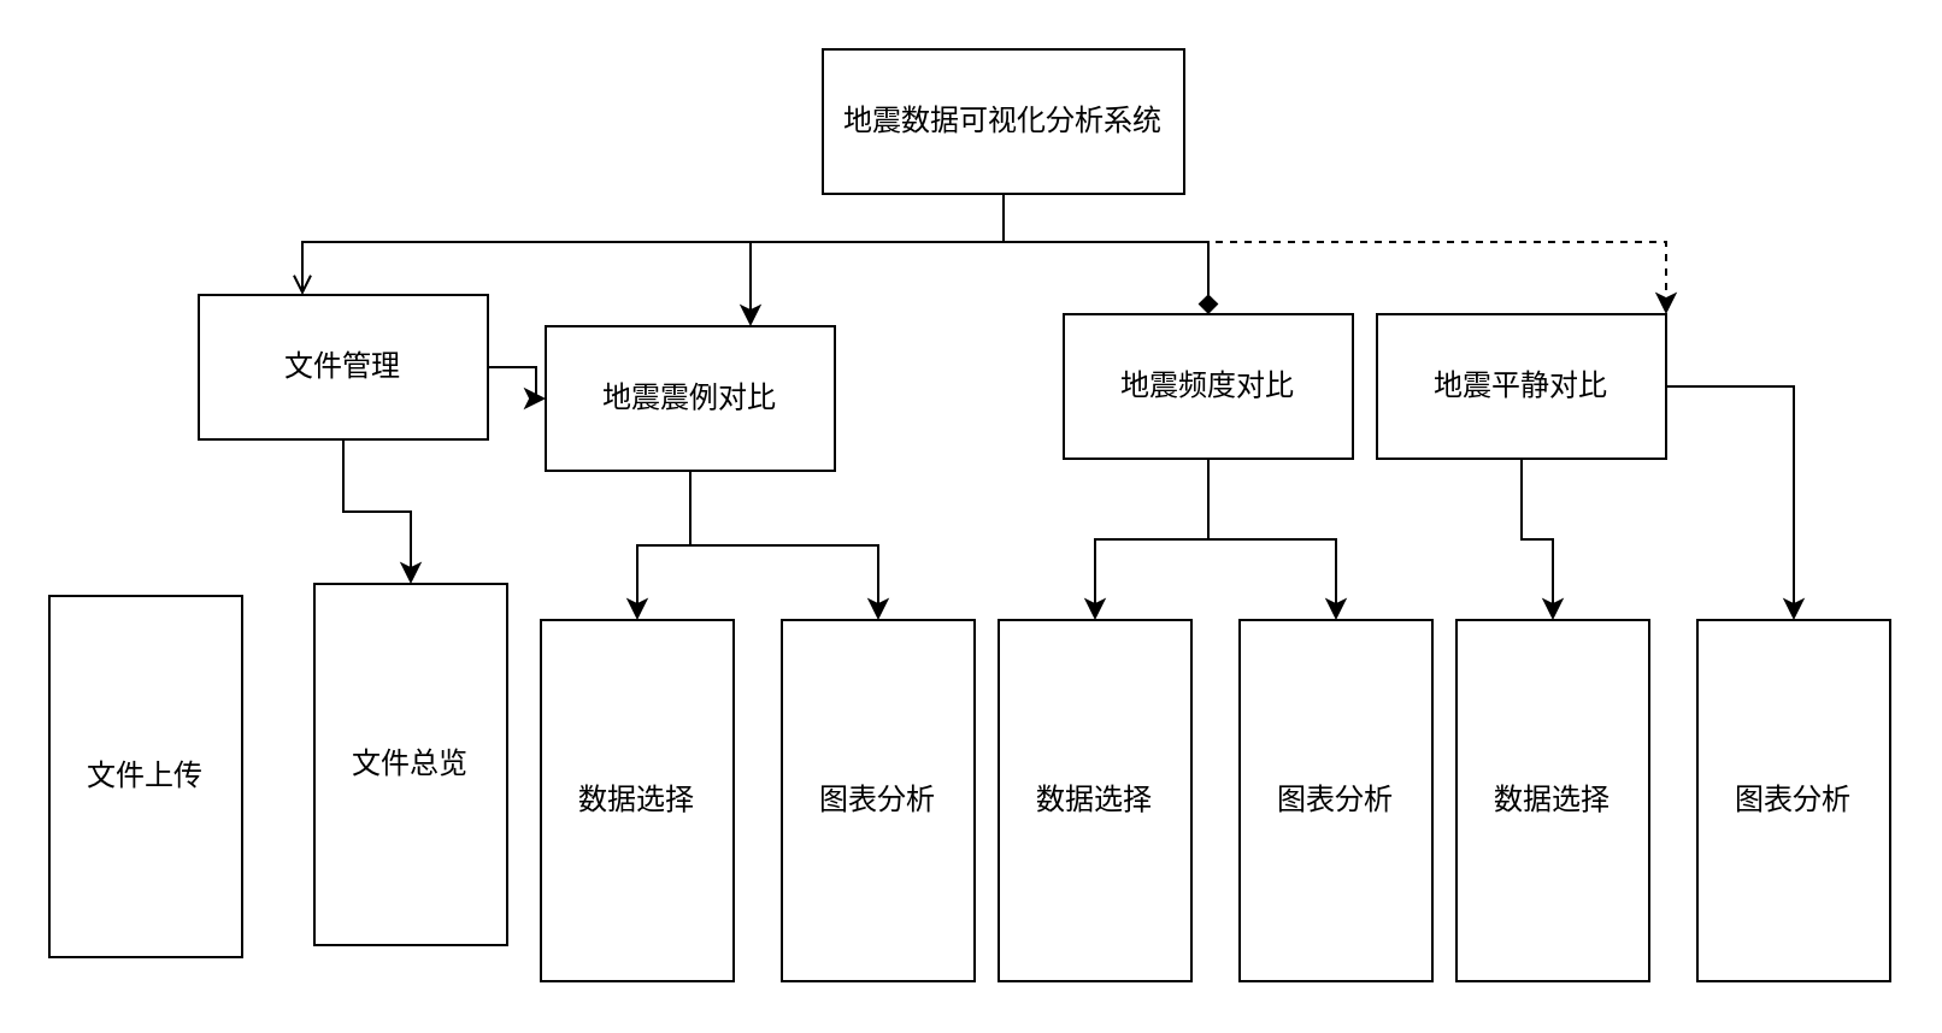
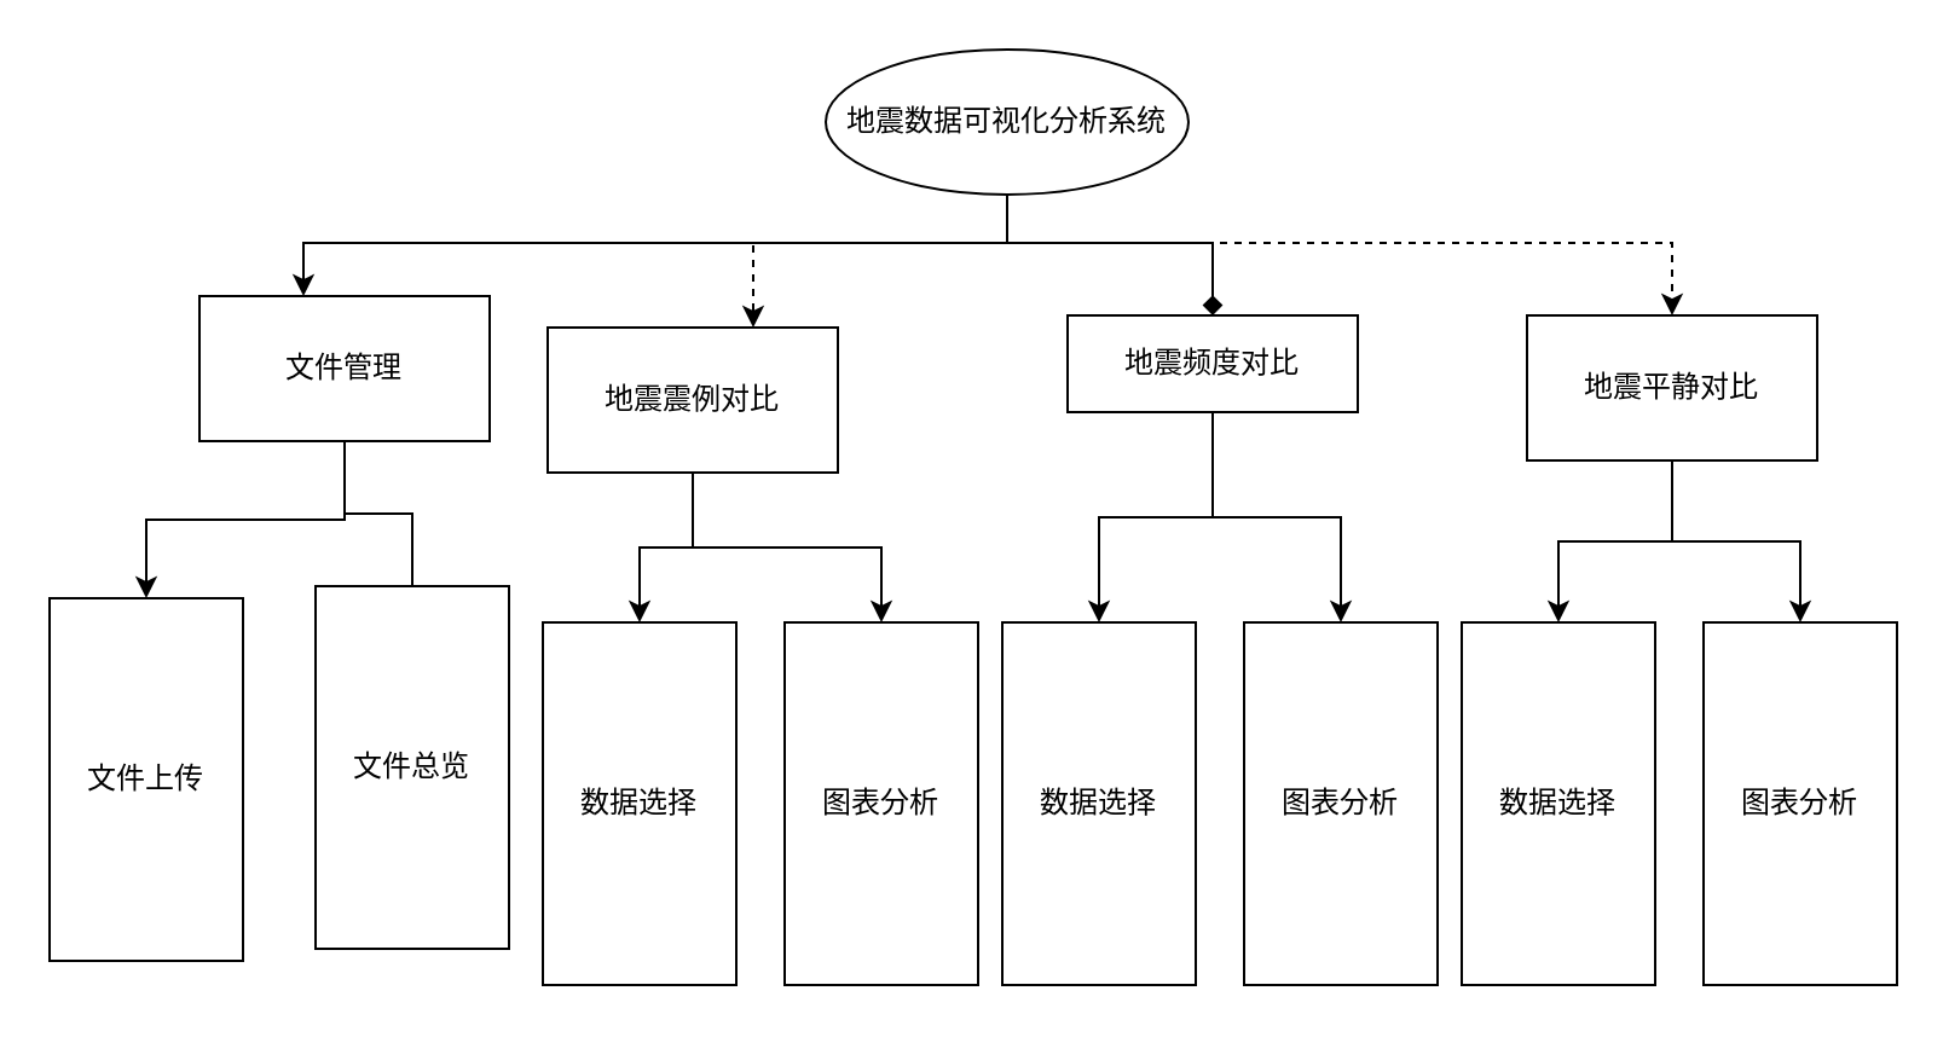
  <mxCell id="0" />
  <mxCell id="1" parent="0" />
- <mxCell id="2" style="edgeStyle=orthogonalEdgeStyle;rounded=0;orthogonalLoop=1;jettySize=auto;html=1;" parent="1" source="6" target="12" edge="1"><mxGeometry relative="1" as="geometry"><Array as="points"><mxPoint x="416" y="100" /><mxPoint x="311" y="100" /></Array></mxGeometry></mxCell>
+ <mxCell id="2" style="edgeStyle=orthogonalEdgeStyle;rounded=0;orthogonalLoop=1;jettySize=auto;html=1;dashed=1;" parent="1" source="6" target="12" edge="1"><mxGeometry relative="1" as="geometry"><Array as="points"><mxPoint x="416" y="100" /><mxPoint x="311" y="100" /></Array></mxGeometry></mxCell>
  <mxCell id="3" style="edgeStyle=orthogonalEdgeStyle;rounded=0;orthogonalLoop=1;jettySize=auto;html=1;endArrow=diamond;" parent="1" source="6" target="15" edge="1"><mxGeometry relative="1" as="geometry"><Array as="points"><mxPoint x="416" y="100" /><mxPoint x="501" y="100" /></Array></mxGeometry></mxCell>
  <mxCell id="4" style="edgeStyle=orthogonalEdgeStyle;rounded=0;orthogonalLoop=1;jettySize=auto;html=1;dashed=1;" parent="1" source="6" target="18" edge="1"><mxGeometry relative="1" as="geometry"><Array as="points"><mxPoint x="416" y="100" /><mxPoint x="691" y="100" /></Array></mxGeometry></mxCell>
- <mxCell id="5" style="edgeStyle=orthogonalEdgeStyle;rounded=0;orthogonalLoop=1;jettySize=auto;html=1;endArrow=open;" parent="1" source="6" target="9" edge="1"><mxGeometry relative="1" as="geometry"><Array as="points"><mxPoint x="416" y="100" /><mxPoint x="125" y="100" /></Array></mxGeometry></mxCell>
- <mxCell id="6" value="地震数据可视化分析系统" style="rounded=0;whiteSpace=wrap;html=1;" parent="1" vertex="1"><mxGeometry x="341" y="20" width="150" height="60" as="geometry" /></mxCell>
- <mxCell id="7" style="edgeStyle=orthogonalEdgeStyle;rounded=0;orthogonalLoop=1;jettySize=auto;html=1;" edge="1" parent="1" source="9" target="12"><mxGeometry relative="1" as="geometry" /></mxCell>
- <mxCell id="8" style="edgeStyle=orthogonalEdgeStyle;rounded=0;orthogonalLoop=1;jettySize=auto;html=1;" edge="1" parent="1" source="9" target="26"><mxGeometry relative="1" as="geometry" /></mxCell>
+ <mxCell id="5" style="edgeStyle=orthogonalEdgeStyle;rounded=0;orthogonalLoop=1;jettySize=auto;html=1;" parent="1" source="6" target="9" edge="1"><mxGeometry relative="1" as="geometry"><Array as="points"><mxPoint x="416" y="100" /><mxPoint x="125" y="100" /></Array></mxGeometry></mxCell>
+ <mxCell id="6" value="地震数据可视化分析系统" style="ellipse;whiteSpace=wrap;html=1;" parent="1" vertex="1"><mxGeometry x="341" y="20" width="150" height="60" as="geometry" /></mxCell>
+ <mxCell id="7" style="edgeStyle=orthogonalEdgeStyle;rounded=0;orthogonalLoop=1;jettySize=auto;html=1;entryX=0.5;entryY=0;entryDx=0;entryDy=0;" edge="1" parent="1" source="9" target="25"><mxGeometry relative="1" as="geometry" /></mxCell>
+ <mxCell id="8" style="edgeStyle=orthogonalEdgeStyle;rounded=0;orthogonalLoop=1;jettySize=auto;html=1;endArrow=none;" edge="1" parent="1" source="9" target="26"><mxGeometry relative="1" as="geometry" /></mxCell>
  <mxCell id="9" value="文件管理" style="rounded=0;whiteSpace=wrap;html=1;" parent="1" vertex="1"><mxGeometry x="82" y="122" width="120" height="60" as="geometry" /></mxCell>
  <mxCell id="10" style="edgeStyle=orthogonalEdgeStyle;rounded=0;orthogonalLoop=1;jettySize=auto;html=1;entryX=0.5;entryY=0;entryDx=0;entryDy=0;" parent="1" source="12" target="19" edge="1"><mxGeometry relative="1" as="geometry" /></mxCell>
  <mxCell id="11" style="edgeStyle=orthogonalEdgeStyle;rounded=0;orthogonalLoop=1;jettySize=auto;html=1;entryX=0.5;entryY=0;entryDx=0;entryDy=0;" parent="1" source="12" target="20" edge="1"><mxGeometry relative="1" as="geometry" /></mxCell>
  <mxCell id="12" value="地震震例对比" style="rounded=0;whiteSpace=wrap;html=1;" parent="1" vertex="1"><mxGeometry x="226" y="135" width="120" height="60" as="geometry" /></mxCell>
  <mxCell id="13" style="edgeStyle=orthogonalEdgeStyle;rounded=0;orthogonalLoop=1;jettySize=auto;html=1;entryX=0.5;entryY=0;entryDx=0;entryDy=0;" parent="1" source="15" target="21" edge="1"><mxGeometry relative="1" as="geometry" /></mxCell>
  <mxCell id="14" style="edgeStyle=orthogonalEdgeStyle;rounded=0;orthogonalLoop=1;jettySize=auto;html=1;entryX=0.5;entryY=0;entryDx=0;entryDy=0;" parent="1" source="15" target="22" edge="1"><mxGeometry relative="1" as="geometry" /></mxCell>
- <mxCell id="15" value="地震频度对比" style="rounded=0;whiteSpace=wrap;html=1;" parent="1" vertex="1"><mxGeometry x="441" y="130" width="120" height="60" as="geometry" /></mxCell>
+ <mxCell id="15" value="地震频度对比" style="rounded=0;whiteSpace=wrap;html=1;" parent="1" vertex="1"><mxGeometry x="441" y="130" width="120" height="40" as="geometry" /></mxCell>
  <mxCell id="16" style="edgeStyle=orthogonalEdgeStyle;rounded=0;orthogonalLoop=1;jettySize=auto;html=1;entryX=0.5;entryY=0;entryDx=0;entryDy=0;" parent="1" source="18" target="23" edge="1"><mxGeometry relative="1" as="geometry" /></mxCell>
  <mxCell id="17" style="edgeStyle=orthogonalEdgeStyle;rounded=0;orthogonalLoop=1;jettySize=auto;html=1;entryX=0.5;entryY=0;entryDx=0;entryDy=0;" parent="1" source="18" target="24" edge="1"><mxGeometry relative="1" as="geometry" /></mxCell>
- <mxCell id="18" value="地震平静对比" style="rounded=0;whiteSpace=wrap;html=1;" parent="1" vertex="1"><mxGeometry x="571" y="130" width="120" height="60" as="geometry" /></mxCell>
+ <mxCell id="18" value="地震平静对比" style="rounded=0;whiteSpace=wrap;html=1;" parent="1" vertex="1"><mxGeometry x="631" y="130" width="120" height="60" as="geometry" /></mxCell>
  <mxCell id="19" value="数据选择" style="rounded=0;whiteSpace=wrap;html=1;" parent="1" vertex="1"><mxGeometry x="224" y="257" width="80" height="150" as="geometry" /></mxCell>
  <mxCell id="20" value="图表分析" style="rounded=0;whiteSpace=wrap;html=1;" parent="1" vertex="1"><mxGeometry x="324" y="257" width="80" height="150" as="geometry" /></mxCell>
  <mxCell id="21" value="数据选择" style="rounded=0;whiteSpace=wrap;html=1;" parent="1" vertex="1"><mxGeometry x="414" y="257" width="80" height="150" as="geometry" /></mxCell>
  <mxCell id="22" value="图表分析" style="rounded=0;whiteSpace=wrap;html=1;" parent="1" vertex="1"><mxGeometry x="514" y="257" width="80" height="150" as="geometry" /></mxCell>
  <mxCell id="23" value="数据选择" style="rounded=0;whiteSpace=wrap;html=1;" parent="1" vertex="1"><mxGeometry x="604" y="257" width="80" height="150" as="geometry" /></mxCell>
  <mxCell id="24" value="图表分析" style="rounded=0;whiteSpace=wrap;html=1;" parent="1" vertex="1"><mxGeometry x="704" y="257" width="80" height="150" as="geometry" /></mxCell>
  <mxCell id="25" value="文件上传" style="rounded=0;whiteSpace=wrap;html=1;" vertex="1" parent="1"><mxGeometry x="20" y="247" width="80" height="150" as="geometry" /></mxCell>
  <mxCell id="26" value="文件总览" style="rounded=0;whiteSpace=wrap;html=1;" vertex="1" parent="1"><mxGeometry x="130" y="242" width="80" height="150" as="geometry" /></mxCell>
